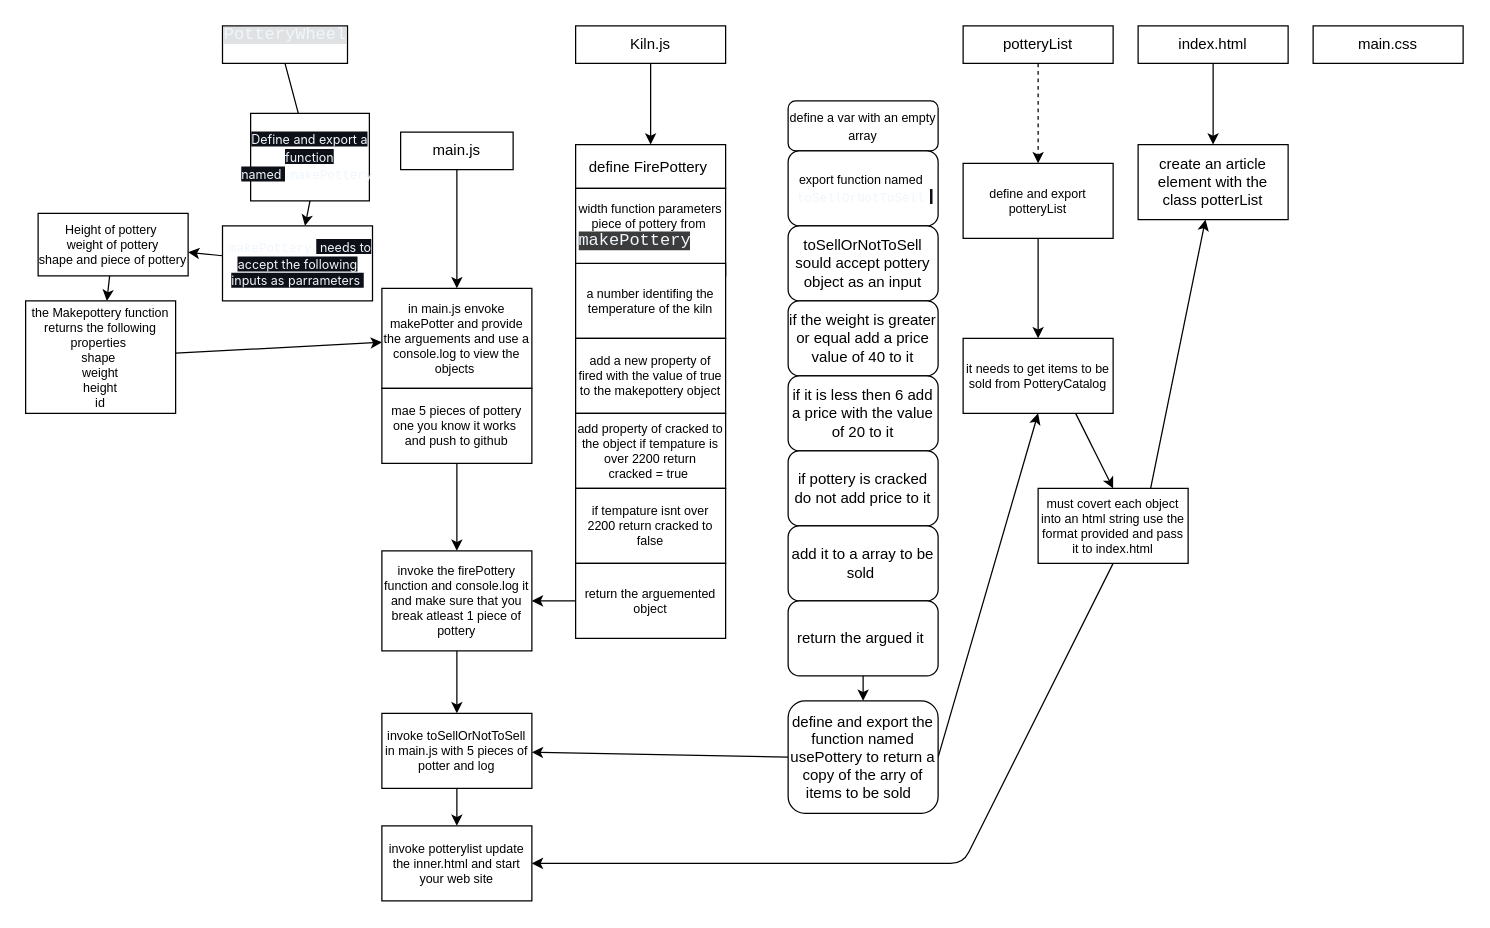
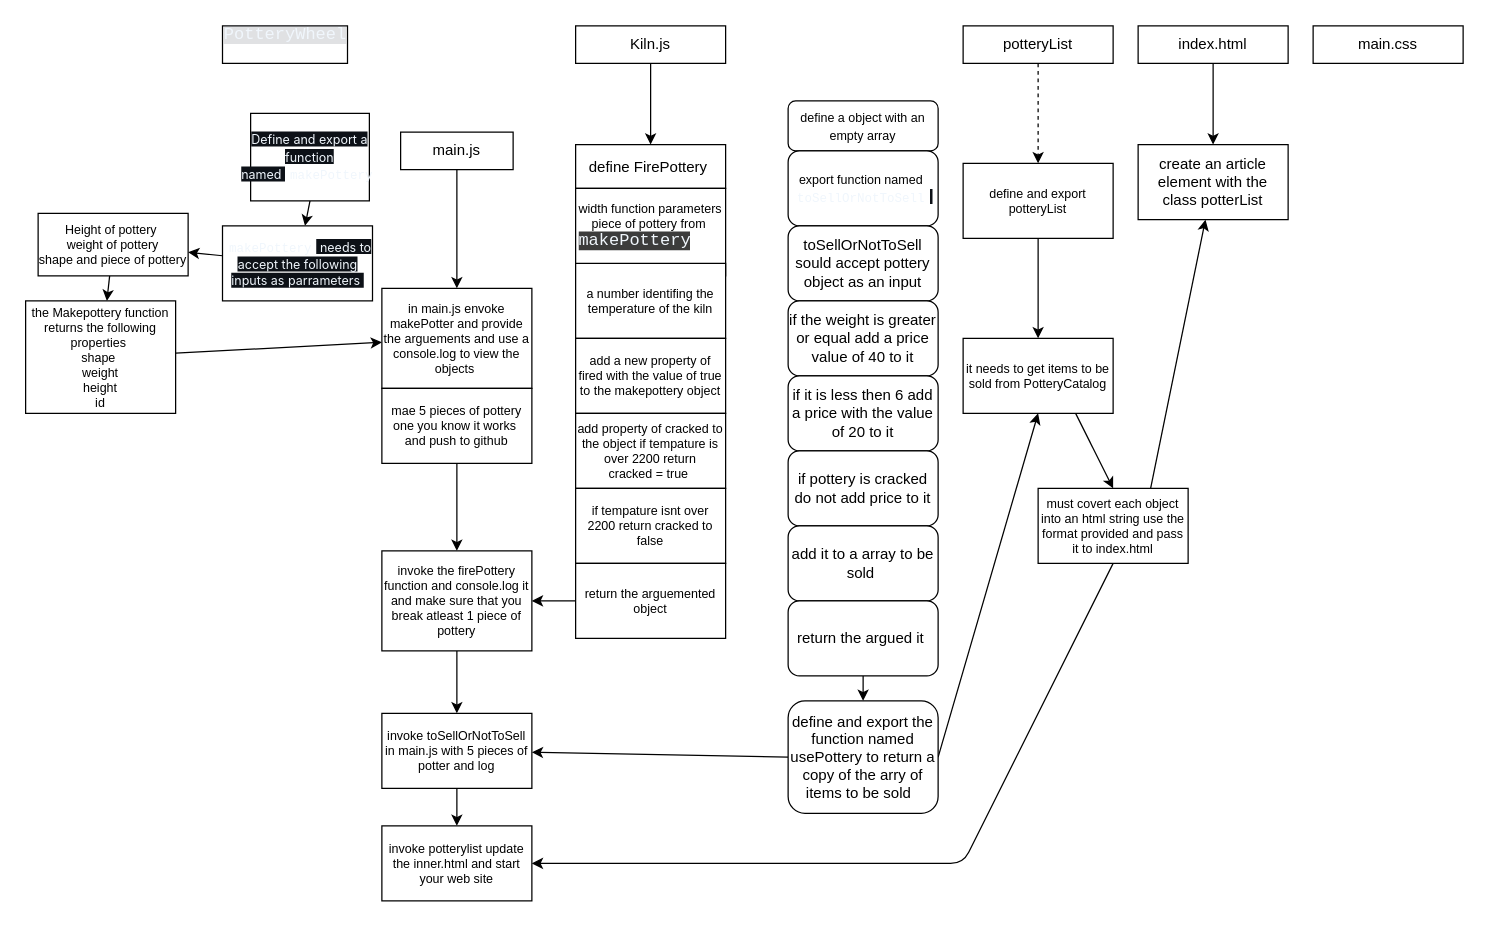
  <mxCell id="0" />
  <mxCell id="1" parent="0" />
  <mxCell id="2" value="&#10;&lt;span style=&quot;color: rgb(240, 246, 252); font-family: ui-monospace, SFMono-Regular, &amp;quot;SF Mono&amp;quot;, Menlo, Consolas, &amp;quot;Liberation Mono&amp;quot;, monospace; font-size: 13.6px; font-style: normal; font-variant-ligatures: normal; font-variant-caps: normal; font-weight: 400; letter-spacing: normal; orphans: 2; text-align: left; text-indent: 0px; text-transform: none; widows: 2; word-spacing: 0px; -webkit-text-stroke-width: 0px; background-color: rgba(101, 108, 118, 0.2); text-decoration-thickness: initial; text-decoration-style: initial; text-decoration-color: initial; float: none; display: inline !important;&quot;&gt;PotteryWheel&lt;/span&gt;&#10;&#10;" style="rounded=0;whiteSpace=wrap;html=1;" vertex="1" parent="1"><mxGeometry x="177.5" y="20" width="100" height="30" as="geometry" /></mxCell>
  <mxCell id="3" style="edgeStyle=none;html=1;entryX=0.5;entryY=0;entryDx=0;entryDy=0;fontSize=8;" edge="1" parent="1" source="4" target="22"><mxGeometry relative="1" as="geometry" /></mxCell>
  <mxCell id="4" value="main.js" style="rounded=0;whiteSpace=wrap;html=1;" vertex="1" parent="1"><mxGeometry x="320" y="105" width="90" height="30" as="geometry" /></mxCell>
  <mxCell id="5" value="main.css" style="rounded=0;whiteSpace=wrap;html=1;" vertex="1" parent="1"><mxGeometry x="1050" y="20" width="120" height="30" as="geometry" /></mxCell>
  <mxCell id="6" value="" style="edgeStyle=none;html=1;fontSize=10;" edge="1" parent="1" source="7" target="63"><mxGeometry relative="1" as="geometry" /></mxCell>
  <mxCell id="7" value="index.html" style="rounded=0;whiteSpace=wrap;html=1;" vertex="1" parent="1"><mxGeometry x="910" y="20" width="120" height="30" as="geometry" /></mxCell>
  <mxCell id="8" value="" style="edgeStyle=none;html=1;fontSize=8;" edge="1" parent="1" source="9" target="26"><mxGeometry relative="1" as="geometry" /></mxCell>
  <mxCell id="9" value="Kiln.js" style="rounded=0;whiteSpace=wrap;html=1;" vertex="1" parent="1"><mxGeometry x="460" y="20" width="120" height="30" as="geometry" /></mxCell>
  <mxCell id="10" style="edgeStyle=none;html=1;entryX=0.5;entryY=0;entryDx=0;entryDy=0;fontSize=10;dashed=1;" edge="1" parent="1" source="11" target="65"><mxGeometry relative="1" as="geometry" /></mxCell>
  <mxCell id="11" value="potteryList" style="rounded=0;whiteSpace=wrap;html=1;" vertex="1" parent="1"><mxGeometry x="770" y="20" width="120" height="30" as="geometry" /></mxCell>
- <mxCell id="12" value="" style="endArrow=none;html=1;exitX=0.5;exitY=1;exitDx=0;exitDy=0;" edge="1" parent="1" source="2" target="14"><mxGeometry width="50" height="50" relative="1" as="geometry"><mxPoint x="130" y="50" as="sourcePoint" /><mxPoint x="130" y="570" as="targetPoint" /></mxGeometry></mxCell>
  <mxCell id="13" style="edgeStyle=none;html=1;exitX=0.5;exitY=1;exitDx=0;exitDy=0;fontSize=10;" edge="1" parent="1" source="14" target="16"><mxGeometry relative="1" as="geometry"><mxPoint x="280" y="571.667" as="targetPoint" /></mxGeometry></mxCell>
  <mxCell id="14" value="&lt;font style=&quot;font-size: 10px;&quot;&gt;&lt;span style=&quot;color: rgb(240, 246, 252); font-family: -apple-system, BlinkMacSystemFont, &amp;quot;Segoe UI&amp;quot;, &amp;quot;Noto Sans&amp;quot;, Helvetica, Arial, sans-serif, &amp;quot;Apple Color Emoji&amp;quot;, &amp;quot;Segoe UI Emoji&amp;quot;; text-align: left; background-color: rgb(13, 17, 23);&quot;&gt;Define and export a function named&amp;nbsp;&lt;/span&gt;&lt;code style=&quot;box-sizing: border-box; font-family: var(--fontStack-monospace, ui-monospace, SFMono-Regular, SF Mono, Menlo, Consolas, Liberation Mono, monospace); padding: 0.2em 0.4em; margin: 0px; border-radius: 6px; color: rgb(240, 246, 252); text-align: left;&quot;&gt;makePottery&lt;/code&gt;&lt;/font&gt;" style="rounded=0;whiteSpace=wrap;html=1;" vertex="1" parent="1"><mxGeometry x="200" y="90" width="95" height="70" as="geometry" /></mxCell>
  <mxCell id="15" value="" style="edgeStyle=none;html=1;fontSize=8;" edge="1" parent="1" source="16" target="18"><mxGeometry relative="1" as="geometry" /></mxCell>
  <mxCell id="16" value="&lt;font style=&quot;font-size: 10px;&quot;&gt;&lt;code style=&quot;box-sizing: border-box; font-family: var(--fontStack-monospace, ui-monospace, SFMono-Regular, SF Mono, Menlo, Consolas, Liberation Mono, monospace); padding: 0.2em 0.4em; margin: 0px; border-radius: 6px; color: rgb(240, 246, 252); text-align: left;&quot;&gt;makePottery&lt;/code&gt;&lt;span style=&quot;color: rgb(240, 246, 252); font-family: -apple-system, BlinkMacSystemFont, &amp;quot;Segoe UI&amp;quot;, &amp;quot;Noto Sans&amp;quot;, Helvetica, Arial, sans-serif, &amp;quot;Apple Color Emoji&amp;quot;, &amp;quot;Segoe UI Emoji&amp;quot;; text-align: left; background-color: rgb(13, 17, 23);&quot;&gt;&amp;nbsp;needs to accept the following inputs as parrameters&amp;nbsp;&lt;/span&gt;&lt;/font&gt;" style="rounded=0;whiteSpace=wrap;html=1;fontSize=10;" vertex="1" parent="1"><mxGeometry x="177.5" y="179.997" width="120" height="60" as="geometry" /></mxCell>
  <mxCell id="17" value="" style="edgeStyle=none;html=1;fontSize=8;" edge="1" parent="1" source="18" target="20"><mxGeometry relative="1" as="geometry" /></mxCell>
  <mxCell id="18" value="Height of pottery&amp;nbsp;&lt;br&gt;weight of pottery&lt;br&gt;shape and piece of pottery&lt;br&gt;" style="whiteSpace=wrap;html=1;fontSize=10;rounded=0;" vertex="1" parent="1"><mxGeometry x="30" y="170" width="120" height="50" as="geometry" /></mxCell>
  <mxCell id="19" value="" style="edgeStyle=none;html=1;fontSize=8;" edge="1" parent="1" source="20" target="22"><mxGeometry relative="1" as="geometry" /></mxCell>
  <mxCell id="20" value="&lt;font style=&quot;font-size: 10px;&quot;&gt;the Makepottery function returns the following properties&amp;nbsp;&lt;br&gt;shape&amp;nbsp;&lt;br&gt;weight&lt;br&gt;height&lt;br&gt;id&lt;/font&gt;" style="rounded=0;whiteSpace=wrap;html=1;fontSize=8;" vertex="1" parent="1"><mxGeometry x="20" y="240" width="120" height="90" as="geometry" /></mxCell>
  <mxCell id="21" value="" style="edgeStyle=none;html=1;fontSize=8;" edge="1" parent="1" source="22" target="24"><mxGeometry relative="1" as="geometry" /></mxCell>
  <mxCell id="22" value="&lt;font style=&quot;font-size: 10px;&quot;&gt;in main.js envoke makePotter and provide the arguements and use a console.log to view the objects&amp;nbsp;&lt;/font&gt;" style="whiteSpace=wrap;html=1;fontSize=8;rounded=0;" vertex="1" parent="1"><mxGeometry x="305" y="230" width="120" height="80" as="geometry" /></mxCell>
  <mxCell id="23" value="" style="edgeStyle=none;html=1;fontSize=10;" edge="1" parent="1" source="24" target="41"><mxGeometry relative="1" as="geometry" /></mxCell>
  <mxCell id="24" value="&lt;font style=&quot;font-size: 10px;&quot;&gt;mae 5 pieces of pottery one you know it works&amp;nbsp;&lt;br&gt;and push to github&lt;/font&gt;" style="whiteSpace=wrap;html=1;fontSize=8;rounded=0;" vertex="1" parent="1"><mxGeometry x="305" y="310" width="120" height="60" as="geometry" /></mxCell>
  <mxCell id="25" style="edgeStyle=none;html=1;entryX=0.5;entryY=0;entryDx=0;entryDy=0;fontSize=8;" edge="1" parent="1" source="26" target="28"><mxGeometry relative="1" as="geometry" /></mxCell>
  <mxCell id="26" value="define FirePottery&amp;nbsp;" style="whiteSpace=wrap;html=1;rounded=0;" vertex="1" parent="1"><mxGeometry x="460" y="115" width="120" height="35" as="geometry" /></mxCell>
  <mxCell id="27" value="" style="edgeStyle=none;html=1;fontSize=8;" edge="1" parent="1" source="28" target="30"><mxGeometry relative="1" as="geometry" /></mxCell>
  <mxCell id="28" value="&lt;font style=&quot;font-size: 10px;&quot;&gt;width function parameters&lt;br&gt;piece of pottery from&lt;/font&gt;&amp;nbsp;&lt;br&gt;&lt;div style=&quot;text-align: left;&quot;&gt;&lt;font face=&quot;ui-monospace, SFMono-Regular, SF Mono, Menlo, Consolas, Liberation Mono, monospace&quot; color=&quot;#f0f6fc&quot;&gt;&lt;span style=&quot;font-size: 13.6px; background-color: rgb(60, 60, 60);&quot;&gt;makePottery&lt;/span&gt;&lt;/font&gt;&lt;/div&gt;&lt;div style=&quot;text-align: left;&quot;&gt;&lt;span style=&quot;background-color: initial;&quot;&gt;&amp;nbsp;&lt;/span&gt;&lt;/div&gt;" style="whiteSpace=wrap;html=1;rounded=0;fontSize=8;" vertex="1" parent="1"><mxGeometry x="460" y="150" width="120" height="70" as="geometry" /></mxCell>
  <mxCell id="29" value="" style="edgeStyle=none;html=1;fontSize=10;" edge="1" parent="1" source="30" target="32"><mxGeometry relative="1" as="geometry" /></mxCell>
  <mxCell id="30" value="&lt;font style=&quot;font-size: 10px;&quot;&gt;a number identifing the temperature of the kiln&lt;/font&gt;" style="whiteSpace=wrap;html=1;fontSize=8;rounded=0;" vertex="1" parent="1"><mxGeometry x="460" y="210" width="120" height="60" as="geometry" /></mxCell>
  <mxCell id="31" value="" style="edgeStyle=none;html=1;fontSize=10;" edge="1" parent="1" source="32" target="34"><mxGeometry relative="1" as="geometry" /></mxCell>
  <mxCell id="32" value="&lt;font style=&quot;font-size: 10px;&quot;&gt;add a new property of fired with the value of true to the &lt;font style=&quot;&quot;&gt;makepottery &lt;/font&gt;object&lt;/font&gt;" style="whiteSpace=wrap;html=1;fontSize=8;rounded=0;" vertex="1" parent="1"><mxGeometry x="460" y="270" width="120" height="60" as="geometry" /></mxCell>
  <mxCell id="33" value="" style="edgeStyle=none;html=1;fontSize=10;" edge="1" parent="1" source="34" target="36"><mxGeometry relative="1" as="geometry" /></mxCell>
  <mxCell id="34" value="&lt;font style=&quot;font-size: 10px;&quot;&gt;add property of cracked to the object if tempature is over 2200 return &lt;br&gt;cracked = true&amp;nbsp;&lt;br&gt;&lt;/font&gt;" style="whiteSpace=wrap;html=1;fontSize=8;rounded=0;" vertex="1" parent="1"><mxGeometry x="460" y="330" width="120" height="60" as="geometry" /></mxCell>
  <mxCell id="35" value="" style="edgeStyle=none;html=1;fontSize=10;" edge="1" parent="1" source="36" target="38"><mxGeometry relative="1" as="geometry" /></mxCell>
  <mxCell id="36" value="&lt;font style=&quot;font-size: 10px;&quot;&gt;if tempature isnt over 2200 return cracked to false&lt;/font&gt;" style="whiteSpace=wrap;html=1;fontSize=8;rounded=0;" vertex="1" parent="1"><mxGeometry x="460" y="390" width="120" height="60" as="geometry" /></mxCell>
  <mxCell id="37" style="edgeStyle=none;html=1;exitX=0;exitY=0.5;exitDx=0;exitDy=0;entryX=1;entryY=0.5;entryDx=0;entryDy=0;fontSize=10;" edge="1" parent="1" source="38" target="41"><mxGeometry relative="1" as="geometry" /></mxCell>
  <mxCell id="38" value="&lt;font style=&quot;font-size: 10px;&quot;&gt;return the arguemented object&lt;/font&gt;" style="whiteSpace=wrap;html=1;fontSize=8;rounded=0;" vertex="1" parent="1"><mxGeometry x="460" y="450" width="120" height="60" as="geometry" /></mxCell>
  <mxCell id="39" style="edgeStyle=none;html=1;exitX=0.5;exitY=0;exitDx=0;exitDy=0;fontSize=10;" edge="1" parent="1" source="41"><mxGeometry relative="1" as="geometry"><mxPoint x="365" y="440" as="targetPoint" /></mxGeometry></mxCell>
  <mxCell id="40" value="" style="edgeStyle=none;html=1;fontSize=10;" edge="1" parent="1" source="41" target="62"><mxGeometry relative="1" as="geometry" /></mxCell>
  <mxCell id="41" value="&lt;font style=&quot;font-size: 10px;&quot;&gt;invoke the firePottery function and console.log it and make sure that you break atleast 1 piece of pottery&lt;/font&gt;" style="whiteSpace=wrap;html=1;fontSize=8;rounded=0;" vertex="1" parent="1"><mxGeometry x="305" y="440" width="120" height="80" as="geometry" /></mxCell>
  <mxCell id="42" value="" style="edgeStyle=none;html=1;fontSize=10;" edge="1" parent="1" source="43" target="45"><mxGeometry relative="1" as="geometry" /></mxCell>
- <mxCell id="43" value="&lt;font style=&quot;font-size: 10px;&quot;&gt;define a var with an empty array&lt;/font&gt;" style="whiteSpace=wrap;html=1;rounded=1;" vertex="1" parent="1"><mxGeometry x="630" y="80" width="120" height="40" as="geometry" /></mxCell>
+ <mxCell id="43" value="&lt;font style=&quot;font-size: 10px;&quot;&gt;define a object with an empty array&lt;/font&gt;" style="whiteSpace=wrap;html=1;rounded=1;" vertex="1" parent="1"><mxGeometry x="630" y="80" width="120" height="40" as="geometry" /></mxCell>
  <mxCell id="44" value="" style="edgeStyle=none;html=1;fontSize=10;" edge="1" parent="1" source="45" target="47"><mxGeometry relative="1" as="geometry" /></mxCell>
  <mxCell id="45" value="&lt;font style=&quot;font-size: 10px;&quot;&gt;export function named&amp;nbsp;&lt;br&gt;&lt;/font&gt;&lt;font style=&quot;font-size: 10px;&quot;&gt;&lt;code style=&quot;box-sizing: border-box; font-family: var(--fontStack-monospace, ui-monospace, SFMono-Regular, SF Mono, Menlo, Consolas, Liberation Mono, monospace); padding: 0.2em 0.4em; margin: 0px; border-radius: 6px; color: rgb(240, 246, 252); text-align: left;&quot;&gt;toSellOrNotToSell&lt;/code&gt;&lt;span style=&quot;color: rgb(240, 246, 252); font-family: -apple-system, BlinkMacSystemFont, &amp;quot;Segoe UI&amp;quot;, &amp;quot;Noto Sans&amp;quot;, Helvetica, Arial, sans-serif, &amp;quot;Apple Color Emoji&amp;quot;, &amp;quot;Segoe UI Emoji&amp;quot;; text-align: left; background-color: rgb(13, 17, 23);&quot;&gt;&amp;nbsp;&lt;/span&gt;&lt;/font&gt;" style="whiteSpace=wrap;html=1;rounded=1;" vertex="1" parent="1"><mxGeometry x="630" y="120" width="120" height="60" as="geometry" /></mxCell>
  <mxCell id="46" value="" style="edgeStyle=none;html=1;fontSize=10;" edge="1" parent="1" source="47" target="49"><mxGeometry relative="1" as="geometry" /></mxCell>
  <mxCell id="47" value="toSellOrNotToSell sould accept pottery object as an input" style="whiteSpace=wrap;html=1;rounded=1;" vertex="1" parent="1"><mxGeometry x="630" y="180" width="120" height="60" as="geometry" /></mxCell>
  <mxCell id="48" value="" style="edgeStyle=none;html=1;fontSize=10;" edge="1" parent="1" source="49" target="51"><mxGeometry relative="1" as="geometry" /></mxCell>
  <mxCell id="49" value="if the weight is greater or equal add a price value of 40 to it" style="whiteSpace=wrap;html=1;rounded=1;" vertex="1" parent="1"><mxGeometry x="630" y="240" width="120" height="60" as="geometry" /></mxCell>
  <mxCell id="50" value="" style="edgeStyle=none;html=1;fontSize=10;" edge="1" parent="1" source="51" target="53"><mxGeometry relative="1" as="geometry" /></mxCell>
  <mxCell id="51" value="if it is less then 6 add a price with the value of 20 to it" style="whiteSpace=wrap;html=1;rounded=1;" vertex="1" parent="1"><mxGeometry x="630" y="300" width="120" height="60" as="geometry" /></mxCell>
  <mxCell id="52" value="" style="edgeStyle=none;html=1;fontSize=10;" edge="1" parent="1" source="53" target="55"><mxGeometry relative="1" as="geometry" /></mxCell>
  <mxCell id="53" value="if pottery is cracked do not add price to it" style="whiteSpace=wrap;html=1;rounded=1;" vertex="1" parent="1"><mxGeometry x="630" y="360" width="120" height="60" as="geometry" /></mxCell>
  <mxCell id="54" value="" style="edgeStyle=none;html=1;fontSize=10;" edge="1" parent="1" source="55" target="57"><mxGeometry relative="1" as="geometry" /></mxCell>
  <mxCell id="55" value="add it to a array to be sold&amp;nbsp;" style="whiteSpace=wrap;html=1;rounded=1;" vertex="1" parent="1"><mxGeometry x="630" y="420" width="120" height="60" as="geometry" /></mxCell>
  <mxCell id="56" value="" style="edgeStyle=none;html=1;fontSize=10;" edge="1" parent="1" source="57" target="60"><mxGeometry relative="1" as="geometry" /></mxCell>
  <mxCell id="57" value="return the argued it&amp;nbsp;" style="whiteSpace=wrap;html=1;rounded=1;" vertex="1" parent="1"><mxGeometry x="630" y="480" width="120" height="60" as="geometry" /></mxCell>
  <mxCell id="58" style="edgeStyle=none;html=1;exitX=0;exitY=0.5;exitDx=0;exitDy=0;fontSize=10;" edge="1" parent="1" source="60" target="62"><mxGeometry relative="1" as="geometry" /></mxCell>
  <mxCell id="59" style="edgeStyle=none;html=1;exitX=1;exitY=0.5;exitDx=0;exitDy=0;entryX=0.5;entryY=1;entryDx=0;entryDy=0;fontSize=10;" edge="1" parent="1" source="60" target="67"><mxGeometry relative="1" as="geometry" /></mxCell>
  <mxCell id="60" value="define and export the function named usePottery to return a copy of the arry of items to be sold&amp;nbsp;&amp;nbsp;" style="whiteSpace=wrap;html=1;rounded=1;" vertex="1" parent="1"><mxGeometry x="630" y="560" width="120" height="90" as="geometry" /></mxCell>
  <mxCell id="61" value="" style="edgeStyle=none;html=1;fontSize=10;" edge="1" parent="1" source="62" target="71"><mxGeometry relative="1" as="geometry" /></mxCell>
  <mxCell id="62" value="&lt;font style=&quot;font-size: 10px;&quot;&gt;invoke toSellOrNotToSell in main.js with 5 pieces of potter and log&lt;/font&gt;" style="whiteSpace=wrap;html=1;fontSize=8;rounded=0;" vertex="1" parent="1"><mxGeometry x="305" y="570" width="120" height="60" as="geometry" /></mxCell>
  <mxCell id="63" value="create an article element with the class potterList" style="whiteSpace=wrap;html=1;rounded=0;" vertex="1" parent="1"><mxGeometry x="910" y="115" width="120" height="60" as="geometry" /></mxCell>
  <mxCell id="64" value="" style="edgeStyle=none;html=1;fontSize=10;" edge="1" parent="1" source="65" target="67"><mxGeometry relative="1" as="geometry" /></mxCell>
  <mxCell id="65" value="define and export potteryList" style="whiteSpace=wrap;html=1;rounded=0;fontSize=10;" vertex="1" parent="1"><mxGeometry x="770" y="130" width="120" height="60" as="geometry" /></mxCell>
  <mxCell id="66" style="edgeStyle=none;html=1;exitX=0.75;exitY=1;exitDx=0;exitDy=0;fontSize=10;entryX=0.5;entryY=0;entryDx=0;entryDy=0;" edge="1" parent="1" source="67" target="70"><mxGeometry relative="1" as="geometry"><mxPoint x="880" y="380" as="targetPoint" /></mxGeometry></mxCell>
  <mxCell id="67" value="it needs to get items to be sold from PotteryCatalog" style="whiteSpace=wrap;html=1;fontSize=10;rounded=0;" vertex="1" parent="1"><mxGeometry x="770" y="270" width="120" height="60" as="geometry" /></mxCell>
  <mxCell id="68" style="edgeStyle=none;html=1;exitX=0.75;exitY=0;exitDx=0;exitDy=0;fontSize=10;" edge="1" parent="1" source="70" target="63"><mxGeometry relative="1" as="geometry" /></mxCell>
  <mxCell id="69" style="edgeStyle=none;html=1;exitX=0.5;exitY=1;exitDx=0;exitDy=0;fontSize=10;entryX=1;entryY=0.5;entryDx=0;entryDy=0;" edge="1" parent="1" source="70" target="71"><mxGeometry relative="1" as="geometry"><mxPoint x="430" y="680" as="targetPoint" /><Array as="points"><mxPoint x="770" y="690" /></Array></mxGeometry></mxCell>
  <mxCell id="70" value="must covert each object into an html string use the format provided and pass it to index.html" style="rounded=0;whiteSpace=wrap;html=1;fontSize=10;" vertex="1" parent="1"><mxGeometry x="830" y="390" width="120" height="60" as="geometry" /></mxCell>
  <mxCell id="71" value="&lt;font style=&quot;font-size: 10px;&quot;&gt;invoke potterylist update the inner.html and start your web site&lt;/font&gt;" style="whiteSpace=wrap;html=1;fontSize=8;rounded=0;" vertex="1" parent="1"><mxGeometry x="305" y="660" width="120" height="60" as="geometry" /></mxCell>
